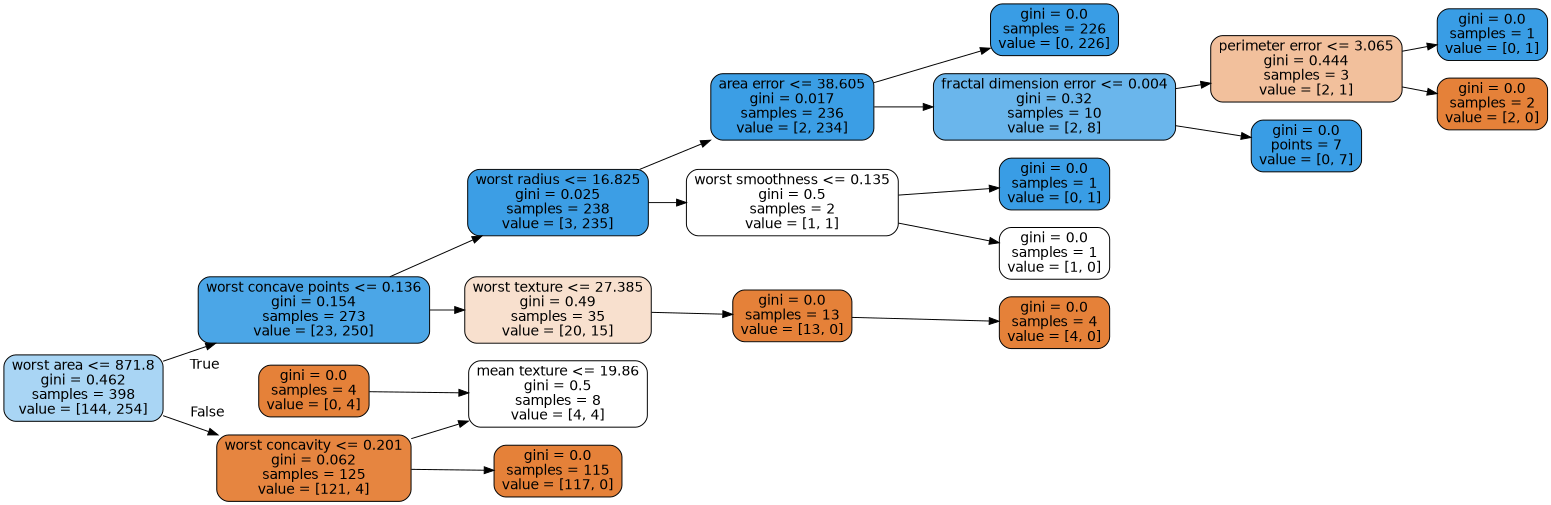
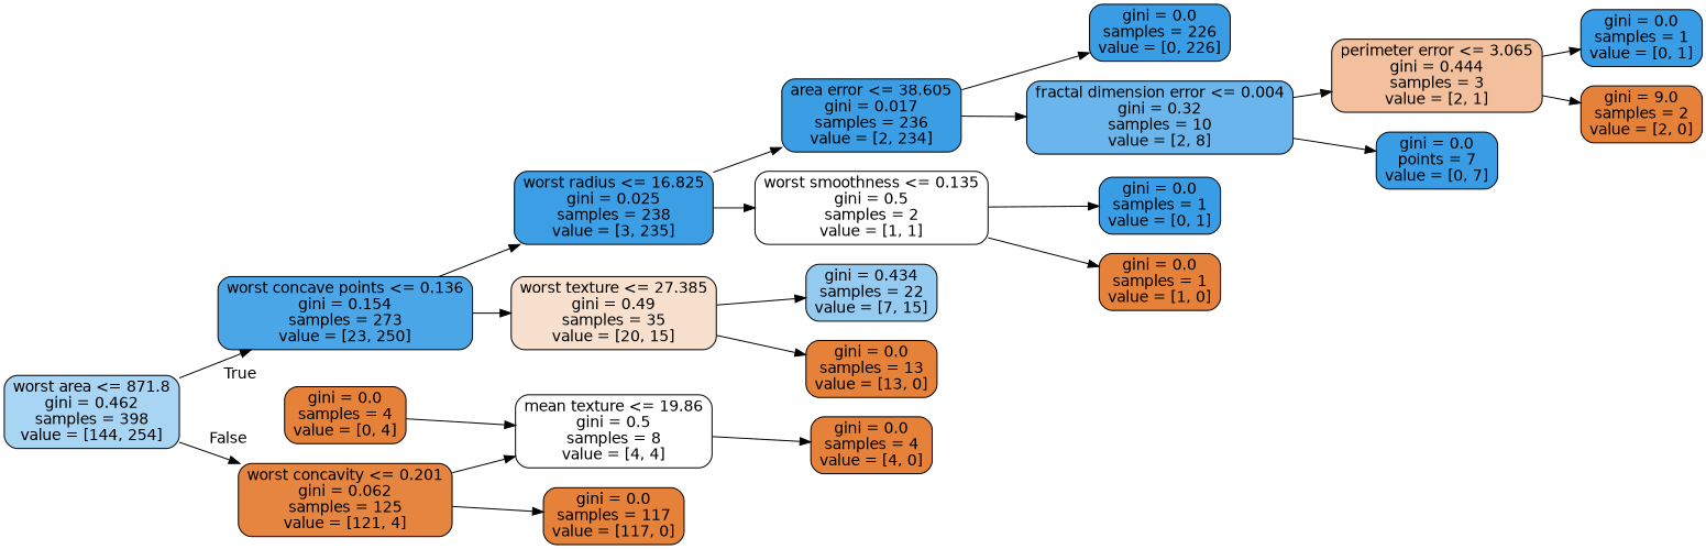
  digraph {
    rankdir=LR
    node [color=black fillcolor="#e58139" fontname=helvetica shape=box style="filled, rounded"]
    edge [fontname=helvetica]
    n1 [fillcolor="#a9d5f4" label="worst area <= 871.8\ngini = 0.462\nsamples = 398\nvalue = [144, 254]"]
    n2 [fillcolor="#4ba6e7" label="worst concave points <= 0.136\ngini = 0.154\nsamples = 273\nvalue = [23, 250]"]
    n3 [fillcolor="#e68540" label="worst concavity <= 0.201\ngini = 0.062\nsamples = 125\nvalue = [121, 4]"]
    n4 [fillcolor="#3c9ee5" label="worst radius <= 16.825\ngini = 0.025\nsamples = 238\nvalue = [3, 235]"]
    n5 [fillcolor="#f8e0ce" label="worst texture <= 27.385\ngini = 0.49\nsamples = 35\nvalue = [20, 15]"]
    n6 [fillcolor="#ffffff" label="mean texture <= 19.86\ngini = 0.5\nsamples = 8\nvalue = [4, 4]"]
-   n7 [label="gini = 0.0\nsamples = 115\nvalue = [117, 0]"]
+   n7 [label="gini = 0.0\nsamples = 117\nvalue = [117, 0]"]
    n8 [fillcolor="#3b9ee5" label="area error <= 38.605\ngini = 0.017\nsamples = 236\nvalue = [2, 234]"]
    n9 [fillcolor="#ffffff" label="worst smoothness <= 0.135\ngini = 0.5\nsamples = 2\nvalue = [1, 1]"]
+   n10 [fillcolor="#95cbf1" label="gini = 0.434\nsamples = 22\nvalue = [7, 15]"]
    n11 [label="gini = 0.0\nsamples = 13\nvalue = [13, 0]"]
    n12 [fillcolor="#399de5" label="gini = 0.0\nsamples = 226\nvalue = [0, 226]"]
    n13 [fillcolor="#6ab6ec" label="fractal dimension error <= 0.004\ngini = 0.32\nsamples = 10\nvalue = [2, 8]"]
    n14 [fillcolor="#399de5" label="gini = 0.0\nsamples = 1\nvalue = [0, 1]"]
-   n15 [fillcolor="#ffffff" label="gini = 0.0\nsamples = 1\nvalue = [1, 0]"]
+   n15 [label="gini = 0.0\nsamples = 1\nvalue = [1, 0]"]
    n16 [fillcolor="#f2c09c" label="perimeter error <= 3.065\ngini = 0.444\nsamples = 3\nvalue = [2, 1]"]
    n17 [fillcolor="#399de5" label="gini = 0.0\npoints = 7\nvalue = [0, 7]"]
    n18 [fillcolor="#399de5" label="gini = 0.0\nsamples = 1\nvalue = [0, 1]"]
-   n19 [label="gini = 0.0\nsamples = 2\nvalue = [2, 0]"]
+   n19 [label="gini = 9.0\nsamples = 2\nvalue = [2, 0]"]
    n20 [label="gini = 0.0\nsamples = 4\nvalue = [4, 0]"]
    n21 [label="gini = 0.0\nsamples = 4\nvalue = [0, 4]"]
    n1 -> n2 [headlabel=True labelangle=45 labeldistance=2.5]
    n1 -> n3 [headlabel=False labelangle=-45 labeldistance=2.5]
    n2 -> n4
    n2 -> n5
    n3 -> n6
    n3 -> n7
    n4 -> n8
    n4 -> n9
+   n5 -> n10
    n5 -> n11
-   n11 -> n20
+   n6 -> n20
    n8 -> n12
    n8 -> n13
    n9 -> n14
    n9 -> n15
    n13 -> n16
    n13 -> n17
    n16 -> n18
    n16 -> n19
    n21 -> n6
  }
